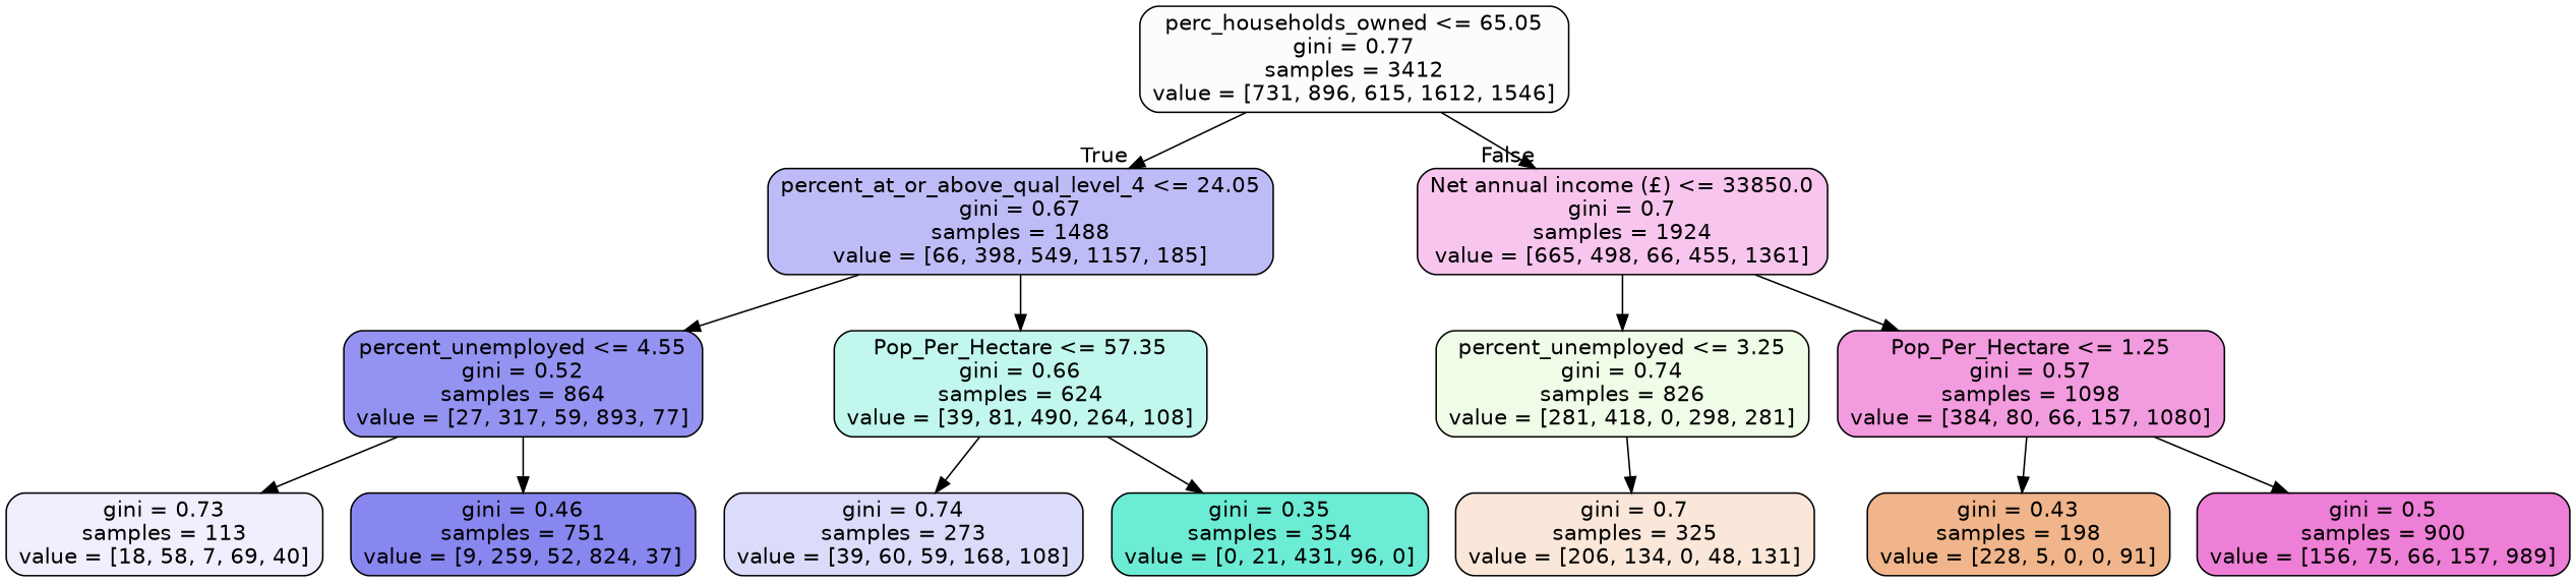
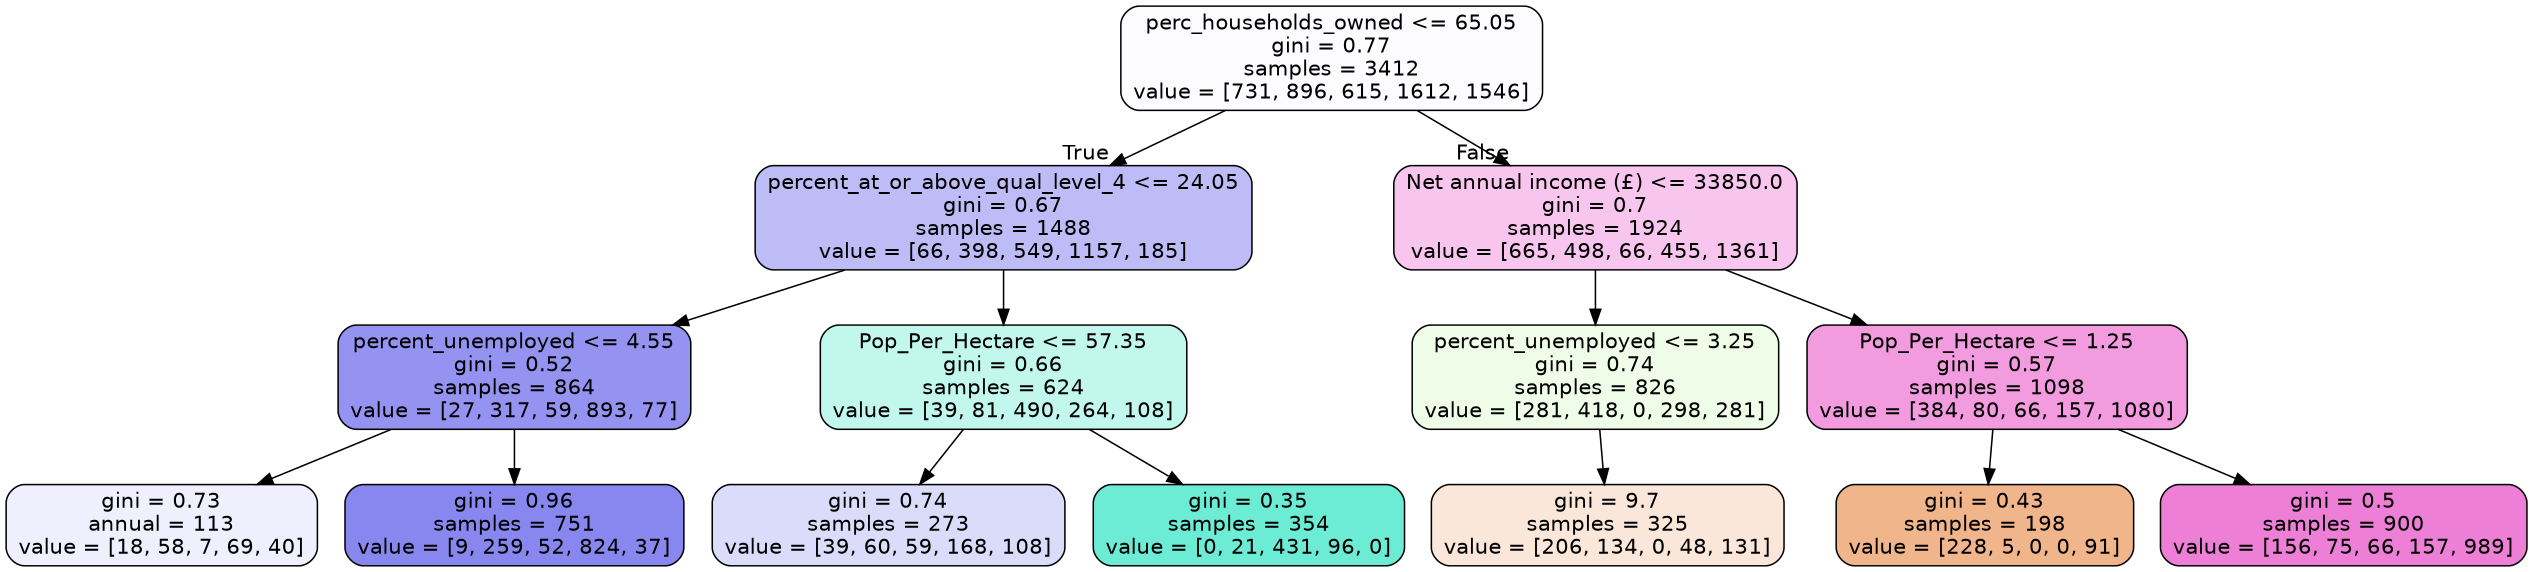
  digraph {
    fontname="DejaVu Sans"
    node [color=black fontname="DejaVu Sans" shape=box style="filled, rounded"]
    edge [fontname="DejaVu Sans"]
    n1 [fillcolor="#fcfcff" label="perc_households_owned <= 65.05\ngini = 0.77\nsamples = 3412\nvalue = [731, 896, 615, 1612, 1546]"]
    n2 [fillcolor="#bdbcf6" label="percent_at_or_above_qual_level_4 <= 24.05\ngini = 0.67\nsamples = 1488\nvalue = [66, 398, 549, 1157, 185]"]
    n3 [fillcolor="#f7c5ed" label="Net annual income (£) <= 33850.0\ngini = 0.7\nsamples = 1924\nvalue = [665, 498, 66, 455, 1361]"]
    n4 [fillcolor="#9593f1" label="percent_unemployed <= 4.55\ngini = 0.52\nsamples = 864\nvalue = [27, 317, 59, 893, 77]"]
    n5 [fillcolor="#c1f7ed" label="Pop_Per_Hectare <= 57.35\ngini = 0.66\nsamples = 624\nvalue = [39, 81, 490, 264, 108]"]
    n6 [fillcolor="#effce7" label="percent_unemployed <= 3.25\ngini = 0.74\nsamples = 826\nvalue = [281, 418, 0, 298, 281]"]
    n7 [fillcolor="#f29bdf" label="Pop_Per_Hectare <= 1.25\ngini = 0.57\nsamples = 1098\nvalue = [384, 80, 66, 157, 1080]"]
-   n8 [fillcolor="#efeffd" label="gini = 0.73\nsamples = 113\nvalue = [18, 58, 7, 69, 40]"]
-   n9 [fillcolor="#8886ef" label="gini = 0.46\nsamples = 751\nvalue = [9, 259, 52, 824, 37]"]
+   n8 [fillcolor="#efeffd" label="gini = 0.73\nannual = 113\nvalue = [18, 58, 7, 69, 40]"]
+   n9 [fillcolor="#8886ef" label="gini = 0.96\nsamples = 751\nvalue = [9, 259, 52, 824, 37]"]
    n10 [fillcolor="#dbdbfa" label="gini = 0.74\nsamples = 273\nvalue = [39, 60, 59, 168, 108]"]
    n11 [fillcolor="#6cecd4" label="gini = 0.35\nsamples = 354\nvalue = [0, 21, 431, 96, 0]"]
-   n12 [fillcolor="#fae7da" label="gini = 0.7\nsamples = 325\nvalue = [206, 134, 0, 48, 131]"]
+   n12 [fillcolor="#fae7da" label="gini = 9.7\nsamples = 325\nvalue = [206, 134, 0, 48, 131]"]
    n13 [fillcolor="#f0b58b" label="gini = 0.43\nsamples = 198\nvalue = [228, 5, 0, 0, 91]"]
    n14 [fillcolor="#ee7fd6" label="gini = 0.5\nsamples = 900\nvalue = [156, 75, 66, 157, 989]"]
    n1 -> n2 [headlabel=True labelangle=45 labeldistance=2.5]
    n1 -> n3 [headlabel=False labelangle=-45 labeldistance=2.5]
    n2 -> n4
    n2 -> n5
    n3 -> n6
    n3 -> n7
    n4 -> n8
    n4 -> n9
    n5 -> n10
    n5 -> n11
    n6 -> n12
    n7 -> n13
    n7 -> n14
  }
